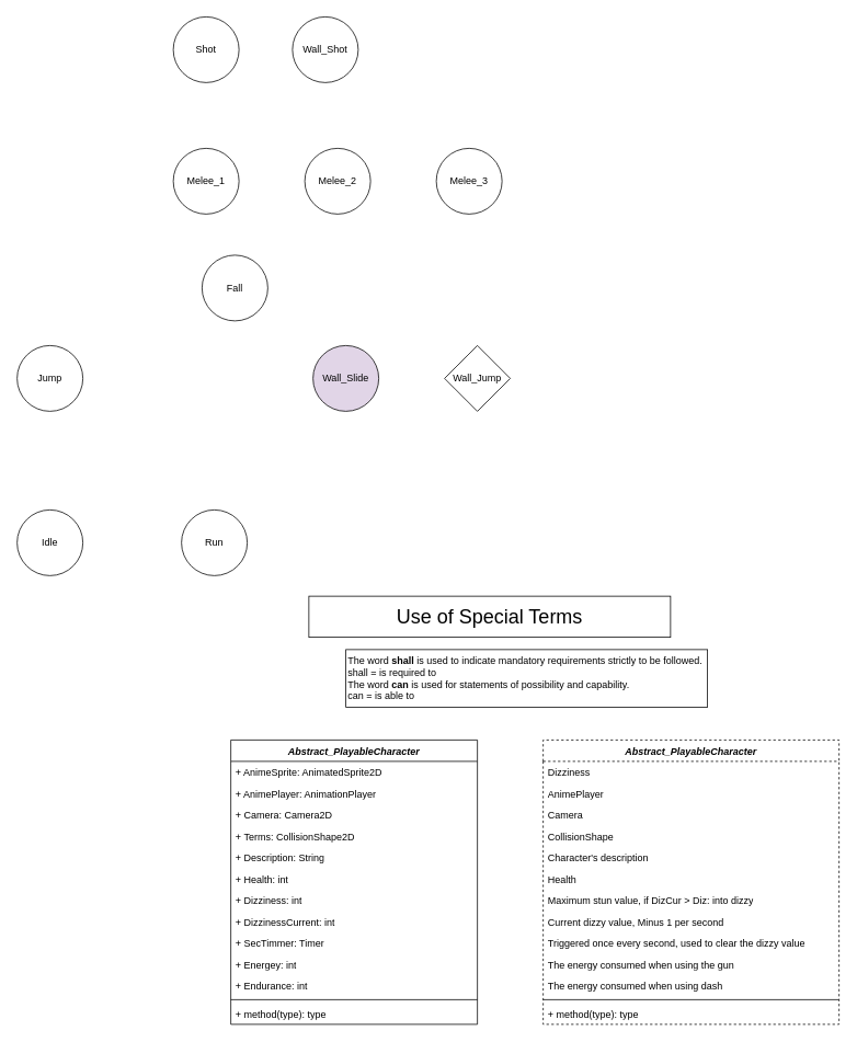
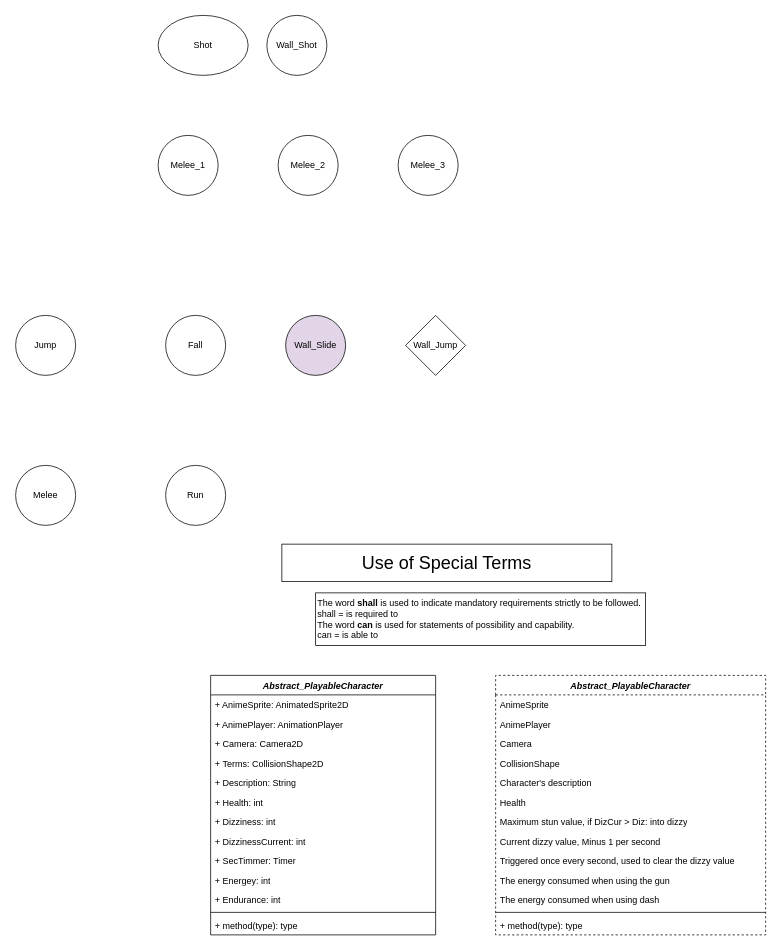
  <mxCell id="0" />
  <mxCell id="1" parent="0" />
  <mxCell id="2" value="&lt;font style=&quot;font-size: 24px;&quot;&gt;Use of Special Terms&lt;/font&gt;" style="html=1;whiteSpace=wrap;" vertex="1" parent="1"><mxGeometry x="375" y="725" width="440" height="50" as="geometry" /></mxCell>
  <mxCell id="3" value="&lt;div style=&quot;text-align: left;&quot;&gt;&lt;span style=&quot;background-color: initial;&quot;&gt;The word &lt;/span&gt;&lt;b style=&quot;background-color: initial;&quot;&gt;shall&lt;/b&gt;&lt;span style=&quot;background-color: initial;&quot;&gt; is used to indicate mandatory requirements strictly to be followed.&amp;nbsp;&lt;/span&gt;&lt;/div&gt;&lt;div style=&quot;text-align: left;&quot;&gt;&lt;span style=&quot;background-color: initial;&quot;&gt;shall = is required to&lt;/span&gt;&lt;/div&gt;&lt;div style=&quot;text-align: left;&quot;&gt;The word &lt;b&gt;can&lt;/b&gt; is used for statements of possibility and capability.&amp;nbsp;&lt;/div&gt;&lt;div style=&quot;text-align: left;&quot;&gt;can = is able to&lt;br&gt;&lt;/div&gt;" style="html=1;whiteSpace=wrap;" vertex="1" parent="1"><mxGeometry x="420" y="790" width="440" height="70" as="geometry" /></mxCell>
  <mxCell id="4" value="&lt;i&gt;Abstract_PlayableCharacter&lt;/i&gt;" style="swimlane;fontStyle=1;align=center;verticalAlign=top;childLayout=stackLayout;horizontal=1;startSize=26;horizontalStack=0;resizeParent=1;resizeParentMax=0;resizeLast=0;collapsible=1;marginBottom=0;whiteSpace=wrap;html=1;" vertex="1" parent="1"><mxGeometry x="280" y="900" width="300" height="346" as="geometry" /></mxCell>
  <mxCell id="5" value="+ AnimeSprite&lt;span style=&quot;background-color: rgb(255, 255, 255);&quot;&gt;: AnimatedSprite2D&lt;/span&gt;" style="text;strokeColor=none;fillColor=none;align=left;verticalAlign=top;spacingLeft=4;spacingRight=4;overflow=hidden;rotatable=0;points=[[0,0.5],[1,0.5]];portConstraint=eastwest;whiteSpace=wrap;html=1;" vertex="1" parent="4"><mxGeometry y="26" width="300" height="26" as="geometry" /></mxCell>
  <mxCell id="6" value="+ AnimePlayer&lt;span style=&quot;background-color: rgb(255, 255, 255);&quot;&gt;: AnimationPlayer&lt;/span&gt;" style="text;strokeColor=none;fillColor=none;align=left;verticalAlign=top;spacingLeft=4;spacingRight=4;overflow=hidden;rotatable=0;points=[[0,0.5],[1,0.5]];portConstraint=eastwest;whiteSpace=wrap;html=1;" vertex="1" parent="4"><mxGeometry y="52" width="300" height="26" as="geometry" /></mxCell>
  <mxCell id="7" value="+ Camera&lt;span style=&quot;background-color: rgb(255, 255, 255);&quot;&gt;: Camera2D&lt;/span&gt;" style="text;strokeColor=none;fillColor=none;align=left;verticalAlign=top;spacingLeft=4;spacingRight=4;overflow=hidden;rotatable=0;points=[[0,0.5],[1,0.5]];portConstraint=eastwest;whiteSpace=wrap;html=1;" vertex="1" parent="4"><mxGeometry y="78" width="300" height="26" as="geometry" /></mxCell>
  <mxCell id="8" value="+&amp;nbsp;&lt;span style=&quot;background-color: rgb(255, 255, 255);&quot;&gt;Terms: CollisionShape2D&lt;/span&gt;" style="text;strokeColor=none;fillColor=none;align=left;verticalAlign=top;spacingLeft=4;spacingRight=4;overflow=hidden;rotatable=0;points=[[0,0.5],[1,0.5]];portConstraint=eastwest;whiteSpace=wrap;html=1;" vertex="1" parent="4"><mxGeometry y="104" width="300" height="26" as="geometry" /></mxCell>
  <mxCell id="9" value="+ &lt;span style=&quot;background-color: rgb(255, 255, 255);&quot;&gt;Description: String&lt;/span&gt;" style="text;strokeColor=none;fillColor=none;align=left;verticalAlign=top;spacingLeft=4;spacingRight=4;overflow=hidden;rotatable=0;points=[[0,0.5],[1,0.5]];portConstraint=eastwest;whiteSpace=wrap;html=1;" vertex="1" parent="4"><mxGeometry y="130" width="300" height="26" as="geometry" /></mxCell>
  <mxCell id="10" value="+ Health: int" style="text;strokeColor=none;fillColor=none;align=left;verticalAlign=top;spacingLeft=4;spacingRight=4;overflow=hidden;rotatable=0;points=[[0,0.5],[1,0.5]];portConstraint=eastwest;whiteSpace=wrap;html=1;" vertex="1" parent="4"><mxGeometry y="156" width="300" height="26" as="geometry" /></mxCell>
  <mxCell id="11" value="+ Dizziness: int" style="text;strokeColor=none;fillColor=none;align=left;verticalAlign=top;spacingLeft=4;spacingRight=4;overflow=hidden;rotatable=0;points=[[0,0.5],[1,0.5]];portConstraint=eastwest;whiteSpace=wrap;html=1;" vertex="1" parent="4"><mxGeometry y="182" width="300" height="26" as="geometry" /></mxCell>
  <mxCell id="12" value="+ DizzinessCurrent: int" style="text;strokeColor=none;fillColor=none;align=left;verticalAlign=top;spacingLeft=4;spacingRight=4;overflow=hidden;rotatable=0;points=[[0,0.5],[1,0.5]];portConstraint=eastwest;whiteSpace=wrap;html=1;" vertex="1" parent="4"><mxGeometry y="208" width="300" height="26" as="geometry" /></mxCell>
  <mxCell id="13" value="+ SecTimmer: Timer" style="text;strokeColor=none;fillColor=none;align=left;verticalAlign=top;spacingLeft=4;spacingRight=4;overflow=hidden;rotatable=0;points=[[0,0.5],[1,0.5]];portConstraint=eastwest;whiteSpace=wrap;html=1;" vertex="1" parent="4"><mxGeometry y="234" width="300" height="26" as="geometry" /></mxCell>
  <mxCell id="14" value="+ Energey: int" style="text;strokeColor=none;fillColor=none;align=left;verticalAlign=top;spacingLeft=4;spacingRight=4;overflow=hidden;rotatable=0;points=[[0,0.5],[1,0.5]];portConstraint=eastwest;whiteSpace=wrap;html=1;" vertex="1" parent="4"><mxGeometry y="260" width="300" height="26" as="geometry" /></mxCell>
  <mxCell id="15" value="+ Endurance: int" style="text;strokeColor=none;fillColor=none;align=left;verticalAlign=top;spacingLeft=4;spacingRight=4;overflow=hidden;rotatable=0;points=[[0,0.5],[1,0.5]];portConstraint=eastwest;whiteSpace=wrap;html=1;" vertex="1" parent="4"><mxGeometry y="286" width="300" height="26" as="geometry" /></mxCell>
  <mxCell id="16" value="" style="line;strokeWidth=1;fillColor=none;align=left;verticalAlign=middle;spacingTop=-1;spacingLeft=3;spacingRight=3;rotatable=0;labelPosition=right;points=[];portConstraint=eastwest;strokeColor=inherit;" vertex="1" parent="4"><mxGeometry y="312" width="300" height="8" as="geometry" /></mxCell>
  <mxCell id="17" value="+ method(type): type" style="text;strokeColor=none;fillColor=none;align=left;verticalAlign=top;spacingLeft=4;spacingRight=4;overflow=hidden;rotatable=0;points=[[0,0.5],[1,0.5]];portConstraint=eastwest;whiteSpace=wrap;html=1;" vertex="1" parent="4"><mxGeometry y="320" width="300" height="26" as="geometry" /></mxCell>
- <mxCell id="18" value="Idle" style="ellipse;whiteSpace=wrap;html=1;aspect=fixed;" vertex="1" parent="1"><mxGeometry x="20" y="620" width="80" height="80" as="geometry" /></mxCell>
+ <mxCell id="18" value="Melee" style="ellipse;whiteSpace=wrap;html=1;aspect=fixed;" vertex="1" parent="1"><mxGeometry x="20" y="620" width="80" height="80" as="geometry" /></mxCell>
  <mxCell id="19" value="Run" style="ellipse;whiteSpace=wrap;html=1;aspect=fixed;" vertex="1" parent="1"><mxGeometry x="220" y="620" width="80" height="80" as="geometry" /></mxCell>
  <mxCell id="20" value="Jump" style="ellipse;whiteSpace=wrap;html=1;aspect=fixed;" vertex="1" parent="1"><mxGeometry x="20" y="420" width="80" height="80" as="geometry" /></mxCell>
- <mxCell id="21" value="Fall" style="ellipse;whiteSpace=wrap;html=1;aspect=fixed;" vertex="1" parent="1"><mxGeometry x="245" y="310" width="80" height="80" as="geometry" /></mxCell>
+ <mxCell id="21" value="Fall" style="ellipse;whiteSpace=wrap;html=1;aspect=fixed;" vertex="1" parent="1"><mxGeometry x="220" y="420" width="80" height="80" as="geometry" /></mxCell>
  <mxCell id="22" value="Wall_Slide" style="ellipse;whiteSpace=wrap;html=1;aspect=fixed;fillColor=#e1d5e7;" vertex="1" parent="1"><mxGeometry x="380" y="420" width="80" height="80" as="geometry" /></mxCell>
  <mxCell id="23" value="Wall_Jump" style="rhombus;whiteSpace=wrap;html=1;aspect=fixed;" vertex="1" parent="1"><mxGeometry x="540" y="420" width="80" height="80" as="geometry" /></mxCell>
  <mxCell id="24" value="Melee_1" style="ellipse;whiteSpace=wrap;html=1;aspect=fixed;" vertex="1" parent="1"><mxGeometry x="210" y="180" width="80" height="80" as="geometry" /></mxCell>
  <mxCell id="25" value="Melee_2" style="ellipse;whiteSpace=wrap;html=1;aspect=fixed;" vertex="1" parent="1"><mxGeometry x="370" y="180" width="80" height="80" as="geometry" /></mxCell>
  <mxCell id="26" value="Melee_3" style="ellipse;whiteSpace=wrap;html=1;aspect=fixed;" vertex="1" parent="1"><mxGeometry x="530" y="180" width="80" height="80" as="geometry" /></mxCell>
- <mxCell id="27" value="Shot" style="ellipse;whiteSpace=wrap;html=1;aspect=fixed;" vertex="1" parent="1"><mxGeometry x="210" y="20" width="80" height="80" as="geometry" /></mxCell>
+ <mxCell id="27" value="Shot" style="ellipse;whiteSpace=wrap;html=1;aspect=fixed;" vertex="1" parent="1"><mxGeometry x="210" y="20" width="120" height="80" as="geometry" /></mxCell>
  <mxCell id="28" value="&lt;i&gt;Abstract_PlayableCharacter&lt;/i&gt;" style="swimlane;fontStyle=1;align=center;verticalAlign=top;childLayout=stackLayout;horizontal=1;startSize=26;horizontalStack=0;resizeParent=1;resizeParentMax=0;resizeLast=0;collapsible=1;marginBottom=0;whiteSpace=wrap;html=1;dashed=1;" vertex="1" parent="1"><mxGeometry x="660" y="900" width="360" height="346" as="geometry" /></mxCell>
- <mxCell id="29" value="Dizziness" style="text;strokeColor=none;fillColor=none;align=left;verticalAlign=top;spacingLeft=4;spacingRight=4;overflow=hidden;rotatable=0;points=[[0,0.5],[1,0.5]];portConstraint=eastwest;whiteSpace=wrap;html=1;" vertex="1" parent="28"><mxGeometry y="26" width="360" height="26" as="geometry" /></mxCell>
+ <mxCell id="29" value="AnimeSprite" style="text;strokeColor=none;fillColor=none;align=left;verticalAlign=top;spacingLeft=4;spacingRight=4;overflow=hidden;rotatable=0;points=[[0,0.5],[1,0.5]];portConstraint=eastwest;whiteSpace=wrap;html=1;" vertex="1" parent="28"><mxGeometry y="26" width="360" height="26" as="geometry" /></mxCell>
  <mxCell id="30" value="AnimePlayer" style="text;strokeColor=none;fillColor=none;align=left;verticalAlign=top;spacingLeft=4;spacingRight=4;overflow=hidden;rotatable=0;points=[[0,0.5],[1,0.5]];portConstraint=eastwest;whiteSpace=wrap;html=1;" vertex="1" parent="28"><mxGeometry y="52" width="360" height="26" as="geometry" /></mxCell>
  <mxCell id="31" value="Camera" style="text;strokeColor=none;fillColor=none;align=left;verticalAlign=top;spacingLeft=4;spacingRight=4;overflow=hidden;rotatable=0;points=[[0,0.5],[1,0.5]];portConstraint=eastwest;whiteSpace=wrap;html=1;" vertex="1" parent="28"><mxGeometry y="78" width="360" height="26" as="geometry" /></mxCell>
  <mxCell id="32" value="CollisionShape" style="text;strokeColor=none;fillColor=none;align=left;verticalAlign=top;spacingLeft=4;spacingRight=4;overflow=hidden;rotatable=0;points=[[0,0.5],[1,0.5]];portConstraint=eastwest;whiteSpace=wrap;html=1;" vertex="1" parent="28"><mxGeometry y="104" width="360" height="26" as="geometry" /></mxCell>
  <mxCell id="33" value="Character's description" style="text;strokeColor=none;fillColor=none;align=left;verticalAlign=top;spacingLeft=4;spacingRight=4;overflow=hidden;rotatable=0;points=[[0,0.5],[1,0.5]];portConstraint=eastwest;whiteSpace=wrap;html=1;" vertex="1" parent="28"><mxGeometry y="130" width="360" height="26" as="geometry" /></mxCell>
  <mxCell id="34" value="Health" style="text;strokeColor=none;fillColor=none;align=left;verticalAlign=top;spacingLeft=4;spacingRight=4;overflow=hidden;rotatable=0;points=[[0,0.5],[1,0.5]];portConstraint=eastwest;whiteSpace=wrap;html=1;" vertex="1" parent="28"><mxGeometry y="156" width="360" height="26" as="geometry" /></mxCell>
  <mxCell id="35" value="Maximum stun value, if DizCur &amp;gt; Diz: into dizzy" style="text;strokeColor=none;fillColor=none;align=left;verticalAlign=top;spacingLeft=4;spacingRight=4;overflow=hidden;rotatable=0;points=[[0,0.5],[1,0.5]];portConstraint=eastwest;whiteSpace=wrap;html=1;" vertex="1" parent="28"><mxGeometry y="182" width="360" height="26" as="geometry" /></mxCell>
  <mxCell id="36" value="Current dizzy value, Minus 1 per second" style="text;strokeColor=none;fillColor=none;align=left;verticalAlign=top;spacingLeft=4;spacingRight=4;overflow=hidden;rotatable=0;points=[[0,0.5],[1,0.5]];portConstraint=eastwest;whiteSpace=wrap;html=1;" vertex="1" parent="28"><mxGeometry y="208" width="360" height="26" as="geometry" /></mxCell>
  <mxCell id="37" value="Triggered once every second, used to clear the dizzy value" style="text;strokeColor=none;fillColor=none;align=left;verticalAlign=top;spacingLeft=4;spacingRight=4;overflow=hidden;rotatable=0;points=[[0,0.5],[1,0.5]];portConstraint=eastwest;whiteSpace=wrap;html=1;" vertex="1" parent="28"><mxGeometry y="234" width="360" height="26" as="geometry" /></mxCell>
  <mxCell id="38" value="The energy consumed when using the gun" style="text;strokeColor=none;fillColor=none;align=left;verticalAlign=top;spacingLeft=4;spacingRight=4;overflow=hidden;rotatable=0;points=[[0,0.5],[1,0.5]];portConstraint=eastwest;whiteSpace=wrap;html=1;" vertex="1" parent="28"><mxGeometry y="260" width="360" height="26" as="geometry" /></mxCell>
  <mxCell id="39" value="The energy consumed when using dash" style="text;strokeColor=none;fillColor=none;align=left;verticalAlign=top;spacingLeft=4;spacingRight=4;overflow=hidden;rotatable=0;points=[[0,0.5],[1,0.5]];portConstraint=eastwest;whiteSpace=wrap;html=1;" vertex="1" parent="28"><mxGeometry y="286" width="360" height="26" as="geometry" /></mxCell>
  <mxCell id="40" value="" style="line;strokeWidth=1;fillColor=none;align=left;verticalAlign=middle;spacingTop=-1;spacingLeft=3;spacingRight=3;rotatable=0;labelPosition=right;points=[];portConstraint=eastwest;strokeColor=inherit;" vertex="1" parent="28"><mxGeometry y="312" width="360" height="8" as="geometry" /></mxCell>
  <mxCell id="41" value="+ method(type): type" style="text;strokeColor=none;fillColor=none;align=left;verticalAlign=top;spacingLeft=4;spacingRight=4;overflow=hidden;rotatable=0;points=[[0,0.5],[1,0.5]];portConstraint=eastwest;whiteSpace=wrap;html=1;" vertex="1" parent="28"><mxGeometry y="320" width="360" height="26" as="geometry" /></mxCell>
  <mxCell id="42" value="Wall_Shot" style="ellipse;whiteSpace=wrap;html=1;aspect=fixed;" vertex="1" parent="1"><mxGeometry x="355" y="20" width="80" height="80" as="geometry" /></mxCell>
